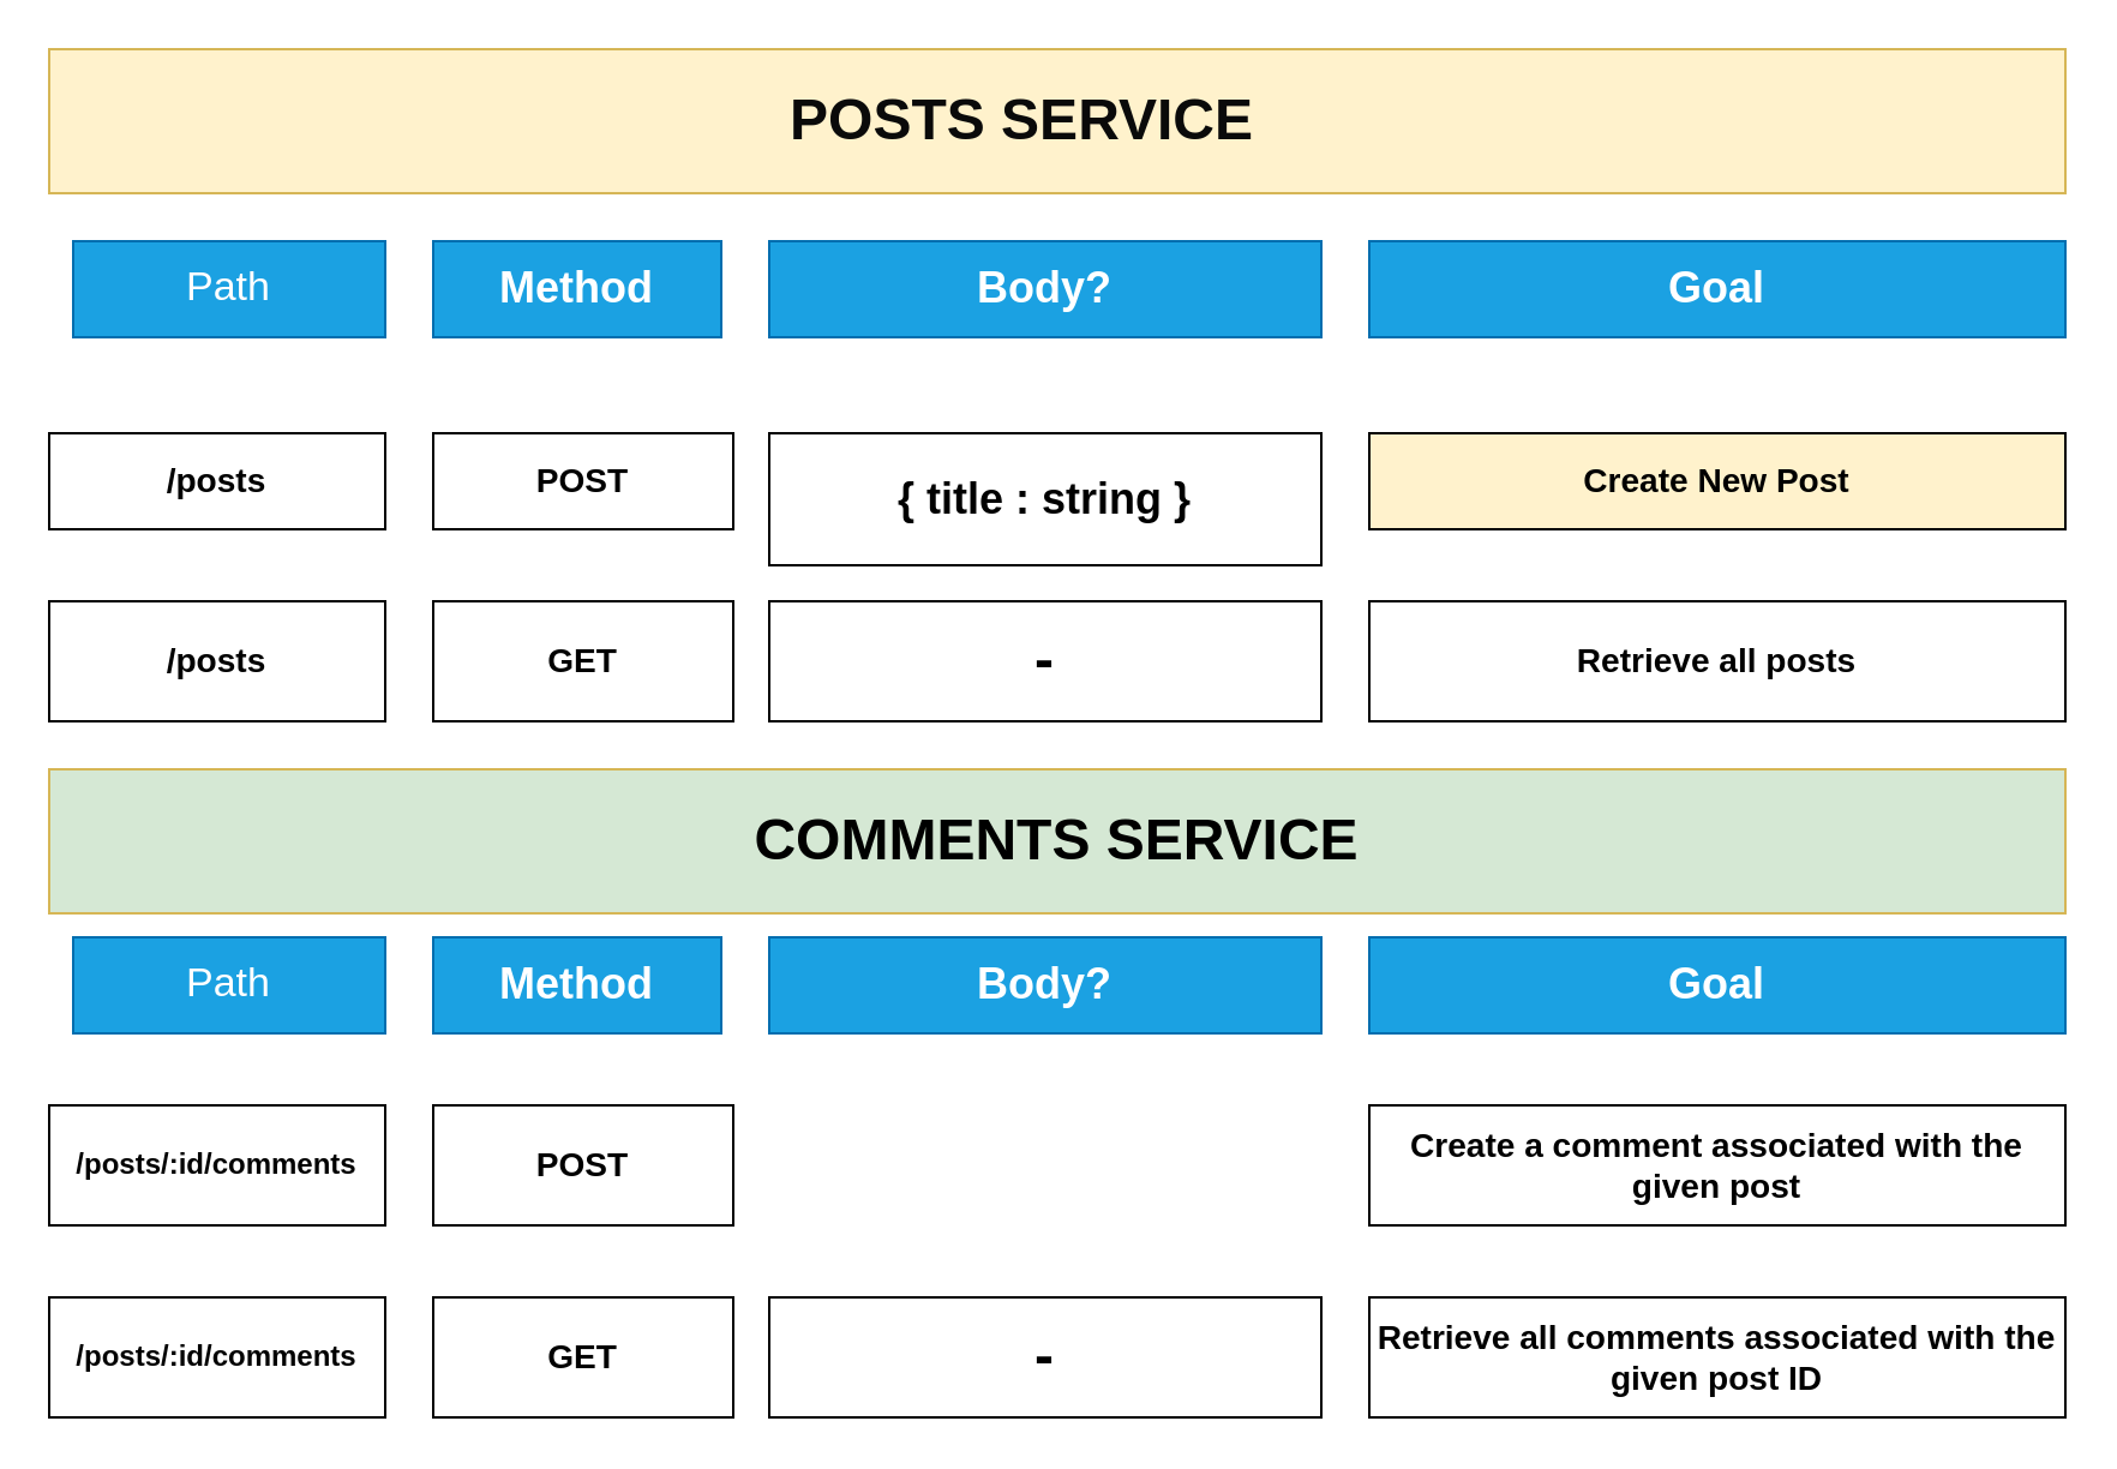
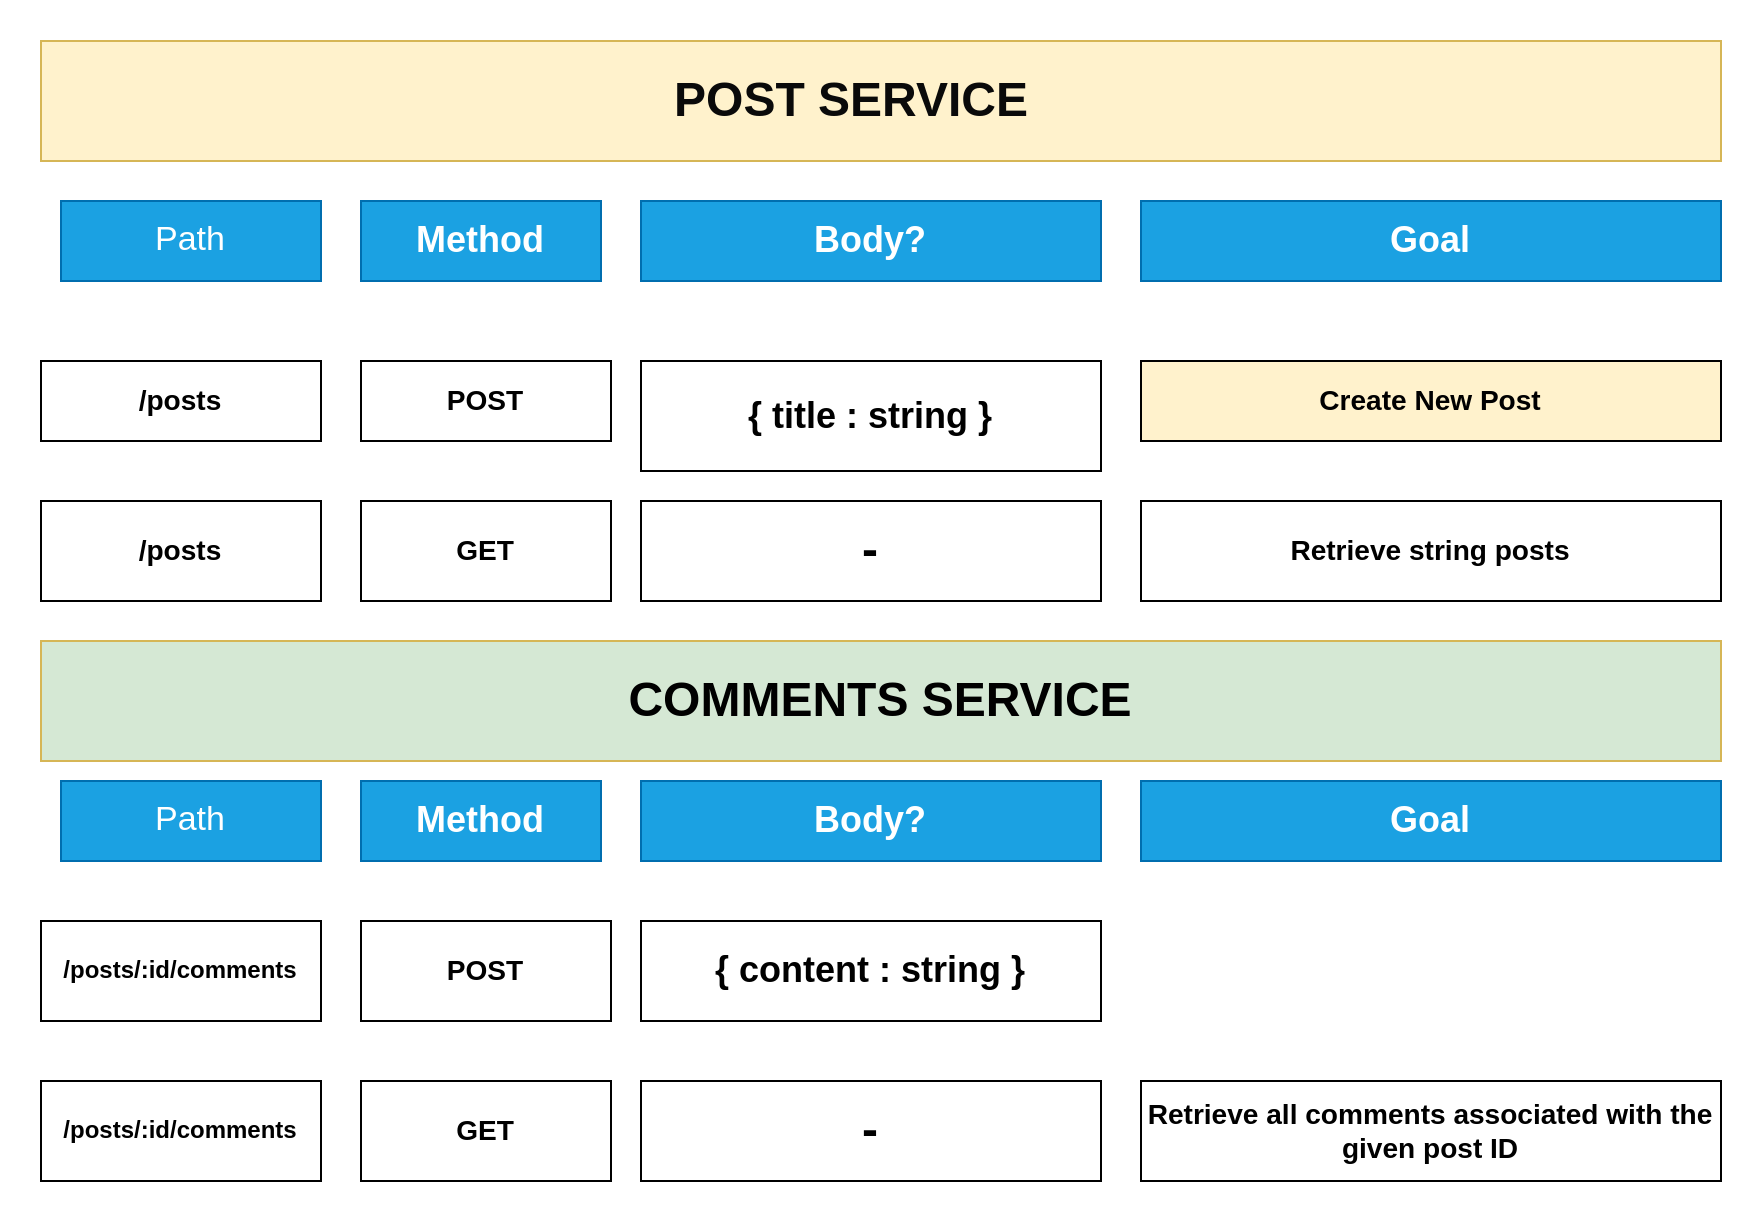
  <mxCell id="0" />
  <mxCell id="1" parent="0" />
  <mxCell id="2" value="" style="whiteSpace=wrap;html=1;fontFamily=Helvetica;fillColor=#fff2cc;strokeColor=#d6b656;" parent="1" vertex="1"><mxGeometry y="20" width="840" height="60" as="geometry" x="20" /></mxCell>
  <mxCell id="3" value="&lt;p style=&quot;line-height: 120% ; font-size: 17px&quot;&gt;Path&lt;/p&gt;" style="whiteSpace=wrap;html=1;fillColor=#1ba1e2;strokeColor=#006EAF;fontColor=#ffffff;" parent="1" vertex="1"><mxGeometry x="30" y="100" width="130" height="40" as="geometry" /></mxCell>
  <mxCell id="4" value="&lt;h2&gt;Method&lt;/h2&gt;" style="whiteSpace=wrap;html=1;fillColor=#1ba1e2;strokeColor=#006EAF;fontColor=#ffffff;" parent="1" vertex="1"><mxGeometry x="180" y="100" width="120" height="40" as="geometry" /></mxCell>
  <mxCell id="5" value="&lt;h2&gt;Body?&lt;/h2&gt;" style="whiteSpace=wrap;html=1;fillColor=#1ba1e2;strokeColor=#006EAF;fontColor=#ffffff;" parent="1" vertex="1"><mxGeometry x="320" y="100" width="230" height="40" as="geometry" /></mxCell>
  <mxCell id="6" value="&lt;h2&gt;Goal&lt;/h2&gt;" style="whiteSpace=wrap;html=1;fillColor=#1ba1e2;strokeColor=#006EAF;fontColor=#ffffff;" parent="1" vertex="1"><mxGeometry x="570" y="100" width="290" height="40" as="geometry" /></mxCell>
  <mxCell id="7" value="&lt;h3&gt;/posts&lt;/h3&gt;" style="whiteSpace=wrap;html=1;" parent="1" vertex="1"><mxGeometry y="180" width="140" height="40" as="geometry" x="20" /></mxCell>
  <mxCell id="8" value="&lt;h3&gt;POST&lt;/h3&gt;" style="whiteSpace=wrap;html=1;" parent="1" vertex="1"><mxGeometry x="180" y="180" width="125" height="40" as="geometry" /></mxCell>
  <mxCell id="9" value="&lt;h2&gt;{ title : string }&lt;/h2&gt;" style="whiteSpace=wrap;html=1;" parent="1" vertex="1"><mxGeometry x="320" y="180" width="230" height="55" as="geometry" /></mxCell>
  <mxCell id="10" value="&lt;h3&gt;Create New Post&lt;/h3&gt;" style="whiteSpace=wrap;html=1;fillColor=#fff2cc;" parent="1" vertex="1"><mxGeometry x="570" y="180" width="290" height="40" as="geometry" /></mxCell>
  <mxCell id="11" value="&lt;h3&gt;/posts&lt;/h3&gt;" style="whiteSpace=wrap;html=1;" parent="1" vertex="1"><mxGeometry y="250" width="140" height="50" as="geometry" x="20" /></mxCell>
  <mxCell id="12" value="&lt;h3&gt;GET&lt;/h3&gt;" style="whiteSpace=wrap;html=1;" parent="1" vertex="1"><mxGeometry x="180" y="250" width="125" height="50" as="geometry" /></mxCell>
  <mxCell id="13" value="&lt;h1&gt;-&lt;/h1&gt;" style="whiteSpace=wrap;html=1;" parent="1" vertex="1"><mxGeometry x="320" y="250" width="230" height="50" as="geometry" /></mxCell>
- <mxCell id="14" value="&lt;h3&gt;Retrieve all posts&lt;/h3&gt;" style="whiteSpace=wrap;html=1;" parent="1" vertex="1"><mxGeometry x="570" y="250" width="290" height="50" as="geometry" /></mxCell>
- <mxCell id="15" value="&lt;h1&gt;POSTS SERVICE&lt;/h1&gt;" style="text;html=1;resizable=0;autosize=1;align=center;verticalAlign=middle;points=[];fillColor=none;strokeColor=none;rounded=0;fontFamily=Helvetica;fontColor=#0A0A0A;" parent="1" vertex="1"><mxGeometry x="320" y="25" width="210" height="50" as="geometry" /></mxCell>
+ <mxCell id="14" value="&lt;h3&gt;Retrieve string posts&lt;/h3&gt;" style="whiteSpace=wrap;html=1;" parent="1" vertex="1"><mxGeometry x="570" y="250" width="290" height="50" as="geometry" /></mxCell>
+ <mxCell id="15" value="&lt;h1&gt;POST SERVICE&lt;/h1&gt;" style="text;html=1;resizable=0;autosize=1;align=center;verticalAlign=middle;points=[];fillColor=none;strokeColor=none;rounded=0;fontFamily=Helvetica;fontColor=#0A0A0A;" parent="1" vertex="1"><mxGeometry x="320" y="25" width="210" height="50" as="geometry" /></mxCell>
  <mxCell id="16" value="&lt;h1&gt;&lt;font color=&quot;#000000&quot;&gt;COMMENTS SERVICE&lt;/font&gt;&lt;/h1&gt;" style="whiteSpace=wrap;html=1;fontFamily=Helvetica;fillColor=#d5e8d4;strokeColor=#d6b656;" vertex="1" parent="1"><mxGeometry y="320" width="840" height="60" as="geometry" x="20" /></mxCell>
  <mxCell id="17" value="&lt;p style=&quot;line-height: 120% ; font-size: 17px&quot;&gt;Path&lt;/p&gt;" style="whiteSpace=wrap;html=1;fillColor=#1ba1e2;strokeColor=#006EAF;fontColor=#ffffff;" vertex="1" parent="1"><mxGeometry x="30" y="390" width="130" height="40" as="geometry" /></mxCell>
  <mxCell id="18" value="&lt;h2&gt;Method&lt;/h2&gt;" style="whiteSpace=wrap;html=1;fillColor=#1ba1e2;strokeColor=#006EAF;fontColor=#ffffff;" vertex="1" parent="1"><mxGeometry x="180" y="390" width="120" height="40" as="geometry" /></mxCell>
  <mxCell id="19" value="&lt;h2&gt;Body?&lt;/h2&gt;" style="whiteSpace=wrap;html=1;fillColor=#1ba1e2;strokeColor=#006EAF;fontColor=#ffffff;" vertex="1" parent="1"><mxGeometry x="320" y="390" width="230" height="40" as="geometry" /></mxCell>
  <mxCell id="20" value="&lt;h2&gt;Goal&lt;/h2&gt;" style="whiteSpace=wrap;html=1;fillColor=#1ba1e2;strokeColor=#006EAF;fontColor=#ffffff;" vertex="1" parent="1"><mxGeometry x="570" y="390" width="290" height="40" as="geometry" /></mxCell>
  <mxCell id="21" value="&lt;h4&gt;/posts/:id/comments&lt;/h4&gt;" style="whiteSpace=wrap;html=1;" vertex="1" parent="1"><mxGeometry y="460" width="140" height="50" as="geometry" x="20" /></mxCell>
  <mxCell id="22" value="&lt;h3&gt;POST&lt;/h3&gt;" style="whiteSpace=wrap;html=1;" vertex="1" parent="1"><mxGeometry x="180" y="460" width="125" height="50" as="geometry" /></mxCell>
- <mxCell id="24" value="&lt;h3&gt;Create a comment associated with the given post&lt;/h3&gt;" style="whiteSpace=wrap;html=1;" vertex="1" parent="1"><mxGeometry x="570" y="460" width="290" height="50" as="geometry" /></mxCell>
+ <mxCell id="23" value="&lt;h2&gt;{ content : string }&lt;/h2&gt;" style="whiteSpace=wrap;html=1;" vertex="1" parent="1"><mxGeometry x="320" y="460" width="230" height="50" as="geometry" /></mxCell>
  <mxCell id="25" value="&lt;h4&gt;/posts/:id/comments&lt;/h4&gt;" style="whiteSpace=wrap;html=1;" vertex="1" parent="1"><mxGeometry y="540" width="140" height="50" as="geometry" x="20" /></mxCell>
  <mxCell id="26" value="&lt;h3&gt;GET&lt;/h3&gt;" style="whiteSpace=wrap;html=1;" vertex="1" parent="1"><mxGeometry x="180" y="540" width="125" height="50" as="geometry" /></mxCell>
  <mxCell id="27" value="&lt;h1&gt;-&lt;/h1&gt;" style="whiteSpace=wrap;html=1;" vertex="1" parent="1"><mxGeometry x="320" y="540" width="230" height="50" as="geometry" /></mxCell>
  <mxCell id="28" value="&lt;h3&gt;Retrieve all comments associated with the given post ID&lt;/h3&gt;" style="whiteSpace=wrap;html=1;" vertex="1" parent="1"><mxGeometry x="570" y="540" width="290" height="50" as="geometry" /></mxCell>
